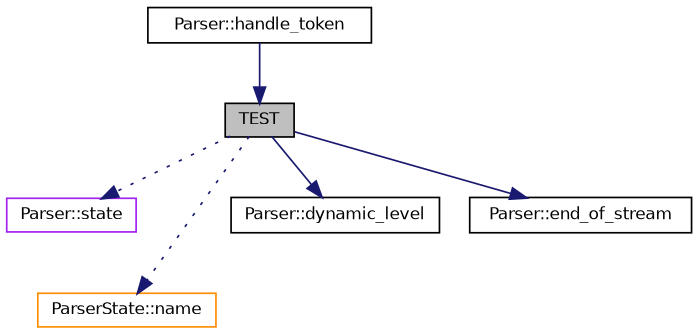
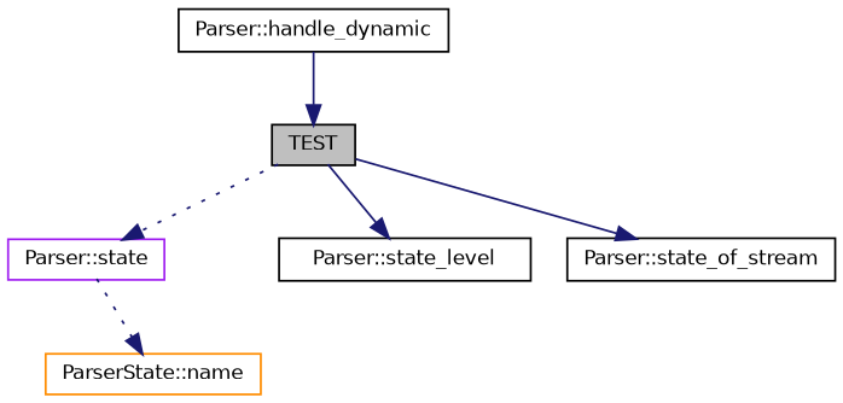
  digraph {
    rankdir=TB
    node [color=black fillcolor=white fontname=Helvetica fontsize=10 shape=record style=filled]
    edge [color=midnightblue fontname=Helvetica fontsize=10 labelfontname=Helvetica labelfontsize=10 style=solid]
    n1 [fillcolor=grey75 fontcolor=black height=0.2 label=TEST width=0.4]
    n2 [color=purple height=0.2 label="Parser::state" width=0.4]
    n3 [color=darkorange height=0.2 label="ParserState::name" width=0.4]
-   n4 [height=0.2 label="Parser::dynamic_level" width=0.4]
-   n5 [height=0.2 label="Parser::end_of_stream" width=0.4]
-   n6 [height=0.2 label="Parser::handle_token" width=0.4]
+   n4 [height=0.2 label="Parser::state_level" width=0.4]
+   n5 [height=0.2 label="Parser::state_of_stream" width=0.4]
+   n6 [height=0.2 label="Parser::handle_dynamic" width=0.4]
    n1 -> n2 [style=dotted]
-   n1 -> n3 [style=dotted]
+   n2 -> n3 [style=dotted]
    n1 -> n4
    n1 -> n5
    n6 -> n1
  }
